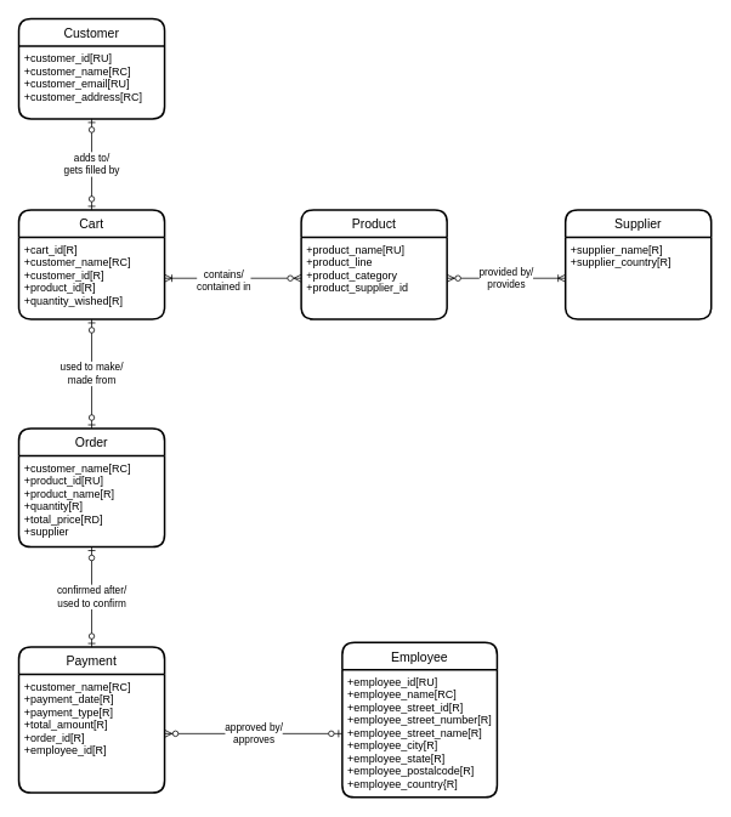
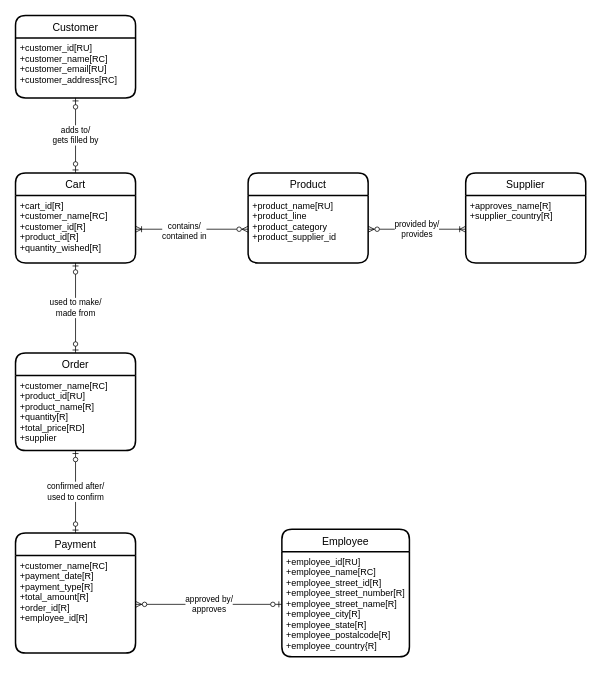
  <mxCell id="0" />
  <mxCell id="1" parent="0" />
  <mxCell id="2" value="Customer" style="swimlane;childLayout=stackLayout;horizontal=1;startSize=30;horizontalStack=0;rounded=1;fontSize=14;fontStyle=0;strokeWidth=2;resizeParent=0;resizeLast=1;shadow=0;dashed=0;align=center;" vertex="1" parent="1"><mxGeometry x="20" y="20" width="160" height="110" as="geometry" /></mxCell>
  <mxCell id="3" value="+customer_id[RU]&#10;+customer_name[RC]&#10;+customer_email[RU]&#10;+customer_address[RC]" style="align=left;strokeColor=none;fillColor=none;spacingLeft=4;fontSize=12;verticalAlign=top;resizable=0;rotatable=0;part=1;" vertex="1" parent="2"><mxGeometry y="30" width="160" height="80" as="geometry" /></mxCell>
  <mxCell id="4" value="Cart" style="swimlane;childLayout=stackLayout;horizontal=1;startSize=30;horizontalStack=0;rounded=1;fontSize=14;fontStyle=0;strokeWidth=2;resizeParent=0;resizeLast=1;shadow=0;dashed=0;align=center;" vertex="1" parent="1"><mxGeometry x="20" y="230" width="160" height="120" as="geometry" /></mxCell>
  <mxCell id="5" value="+cart_id[R]&#10;+customer_name[RC]&#10;+customer_id[R]&#10;+product_id[R]&#10;+quantity_wished[R]&#10;" style="align=left;strokeColor=none;fillColor=none;spacingLeft=4;fontSize=12;verticalAlign=top;resizable=0;rotatable=0;part=1;" vertex="1" parent="4"><mxGeometry y="30" width="160" height="90" as="geometry" /></mxCell>
  <mxCell id="6" value="Order" style="swimlane;childLayout=stackLayout;horizontal=1;startSize=30;horizontalStack=0;rounded=1;fontSize=14;fontStyle=0;strokeWidth=2;resizeParent=0;resizeLast=1;shadow=0;dashed=0;align=center;" vertex="1" parent="1"><mxGeometry x="20" y="470" width="160" height="130" as="geometry" /></mxCell>
  <mxCell id="7" value="+customer_name[RC]&#10;+product_id[RU]&#10;+product_name[R]&#10;+quantity[R]&#10;+total_price[RD]&#10;+supplier" style="align=left;strokeColor=none;fillColor=none;spacingLeft=4;fontSize=12;verticalAlign=top;resizable=0;rotatable=0;part=1;" vertex="1" parent="6"><mxGeometry y="30" width="160" height="100" as="geometry" /></mxCell>
  <mxCell id="8" value="Payment" style="swimlane;childLayout=stackLayout;horizontal=1;startSize=30;horizontalStack=0;rounded=1;fontSize=14;fontStyle=0;strokeWidth=2;resizeParent=0;resizeLast=1;shadow=0;dashed=0;align=center;" vertex="1" parent="1"><mxGeometry x="20" y="710" width="160" height="160" as="geometry" /></mxCell>
  <mxCell id="9" value="+customer_name[RC]&#10;+payment_date[R]&#10;+payment_type[R]&#10;+total_amount[R]&#10;+order_id[R]&#10;+employee_id[R]&#10;" style="align=left;strokeColor=none;fillColor=none;spacingLeft=4;fontSize=12;verticalAlign=top;resizable=0;rotatable=0;part=1;" vertex="1" parent="8"><mxGeometry y="30" width="160" height="130" as="geometry" /></mxCell>
  <mxCell id="10" value="Employee" style="swimlane;childLayout=stackLayout;horizontal=1;startSize=30;horizontalStack=0;rounded=1;fontSize=14;fontStyle=0;strokeWidth=2;resizeParent=0;resizeLast=1;shadow=0;dashed=0;align=center;" vertex="1" parent="1"><mxGeometry x="375" y="705" width="170" height="170" as="geometry" /></mxCell>
  <mxCell id="11" value="+employee_id[RU]&#10;+employee_name[RC]&#10;+employee_street_id[R]&#10;+employee_street_number[R]&#10;+employee_street_name[R]&#10;+employee_city[R]&#10;+employee_state[R]&#10;+employee_postalcode[R]&#10;+employee_country{R]" style="align=left;strokeColor=none;fillColor=none;spacingLeft=4;fontSize=12;verticalAlign=top;resizable=0;rotatable=0;part=1;" vertex="1" parent="10"><mxGeometry y="30" width="170" height="140" as="geometry" /></mxCell>
  <mxCell id="12" value="Product" style="swimlane;childLayout=stackLayout;horizontal=1;startSize=30;horizontalStack=0;rounded=1;fontSize=14;fontStyle=0;strokeWidth=2;resizeParent=0;resizeLast=1;shadow=0;dashed=0;align=center;" vertex="1" parent="1"><mxGeometry x="330" y="230" width="160" height="120" as="geometry" /></mxCell>
  <mxCell id="13" value="+product_name[RU]&#10;+product_line&#10;+product_category&#10;+product_supplier_id" style="align=left;strokeColor=none;fillColor=none;spacingLeft=4;fontSize=12;verticalAlign=top;resizable=0;rotatable=0;part=1;" vertex="1" parent="12"><mxGeometry y="30" width="160" height="90" as="geometry" /></mxCell>
  <mxCell id="14" value="Supplier" style="swimlane;childLayout=stackLayout;horizontal=1;startSize=30;horizontalStack=0;rounded=1;fontSize=14;fontStyle=0;strokeWidth=2;resizeParent=0;resizeLast=1;shadow=0;dashed=0;align=center;" vertex="1" parent="1"><mxGeometry x="620" y="230" width="160" height="120" as="geometry" /></mxCell>
- <mxCell id="15" value="+supplier_name[R]&#10;+supplier_country[R]" style="align=left;strokeColor=none;fillColor=none;spacingLeft=4;fontSize=12;verticalAlign=top;resizable=0;rotatable=0;part=1;" vertex="1" parent="14"><mxGeometry y="30" width="160" height="90" as="geometry" /></mxCell>
+ <mxCell id="15" value="+approves_name[R]&#10;+supplier_country[R]" style="align=left;strokeColor=none;fillColor=none;spacingLeft=4;fontSize=12;verticalAlign=top;resizable=0;rotatable=0;part=1;" vertex="1" parent="14"><mxGeometry y="30" width="160" height="90" as="geometry" /></mxCell>
  <mxCell id="16" value="adds to/&lt;br&gt;gets filled by" style="edgeStyle=orthogonalEdgeStyle;rounded=0;orthogonalLoop=1;jettySize=auto;html=1;exitX=0.5;exitY=1;exitDx=0;exitDy=0;entryX=0.5;entryY=0;entryDx=0;entryDy=0;endArrow=ERzeroToOne;endFill=1;startArrow=ERzeroToOne;startFill=1;" edge="1" parent="1" source="3" target="4"><mxGeometry relative="1" as="geometry" /></mxCell>
  <mxCell id="17" style="edgeStyle=orthogonalEdgeStyle;rounded=0;orthogonalLoop=1;jettySize=auto;html=1;exitX=1;exitY=0.5;exitDx=0;exitDy=0;entryX=0;entryY=0.5;entryDx=0;entryDy=0;startArrow=ERoneToMany;startFill=0;endArrow=ERzeroToMany;endFill=1;" edge="1" parent="1" source="5" target="13"><mxGeometry relative="1" as="geometry" /></mxCell>
  <mxCell id="18" value="contains/&lt;br&gt;contained in" style="edgeLabel;html=1;align=center;verticalAlign=middle;resizable=0;points=[];" vertex="1" connectable="0" parent="17"><mxGeometry x="-0.162" y="-2" relative="1" as="geometry"><mxPoint x="1" as="offset" /></mxGeometry></mxCell>
  <mxCell id="19" value="used to make/&lt;br&gt;made from" style="edgeStyle=orthogonalEdgeStyle;rounded=0;orthogonalLoop=1;jettySize=auto;html=1;exitX=0.5;exitY=1;exitDx=0;exitDy=0;entryX=0.5;entryY=0;entryDx=0;entryDy=0;startArrow=ERzeroToOne;startFill=1;endArrow=ERzeroToOne;endFill=1;" edge="1" parent="1" source="5" target="6"><mxGeometry relative="1" as="geometry" /></mxCell>
  <mxCell id="20" value="provided by/&lt;br&gt;provides" style="edgeStyle=orthogonalEdgeStyle;rounded=0;orthogonalLoop=1;jettySize=auto;html=1;exitX=1;exitY=0.5;exitDx=0;exitDy=0;entryX=0;entryY=0.5;entryDx=0;entryDy=0;endArrow=ERoneToMany;endFill=0;startArrow=ERzeroToMany;startFill=1;" edge="1" parent="1" source="13" target="15"><mxGeometry relative="1" as="geometry" /></mxCell>
  <mxCell id="21" value="confirmed after/&lt;br&gt;used to confirm" style="edgeStyle=orthogonalEdgeStyle;rounded=0;orthogonalLoop=1;jettySize=auto;html=1;exitX=0.5;exitY=1;exitDx=0;exitDy=0;entryX=0.5;entryY=0;entryDx=0;entryDy=0;startArrow=ERzeroToOne;startFill=1;endArrow=ERzeroToOne;endFill=1;" edge="1" parent="1" source="7" target="8"><mxGeometry relative="1" as="geometry" /></mxCell>
  <mxCell id="22" value="approved by/&lt;br&gt;approves" style="edgeStyle=orthogonalEdgeStyle;rounded=0;orthogonalLoop=1;jettySize=auto;html=1;exitX=1;exitY=0.5;exitDx=0;exitDy=0;entryX=0;entryY=0.5;entryDx=0;entryDy=0;startArrow=ERzeroToMany;startFill=1;endArrow=ERzeroToOne;endFill=1;" edge="1" parent="1" source="9" target="11"><mxGeometry relative="1" as="geometry" /></mxCell>
